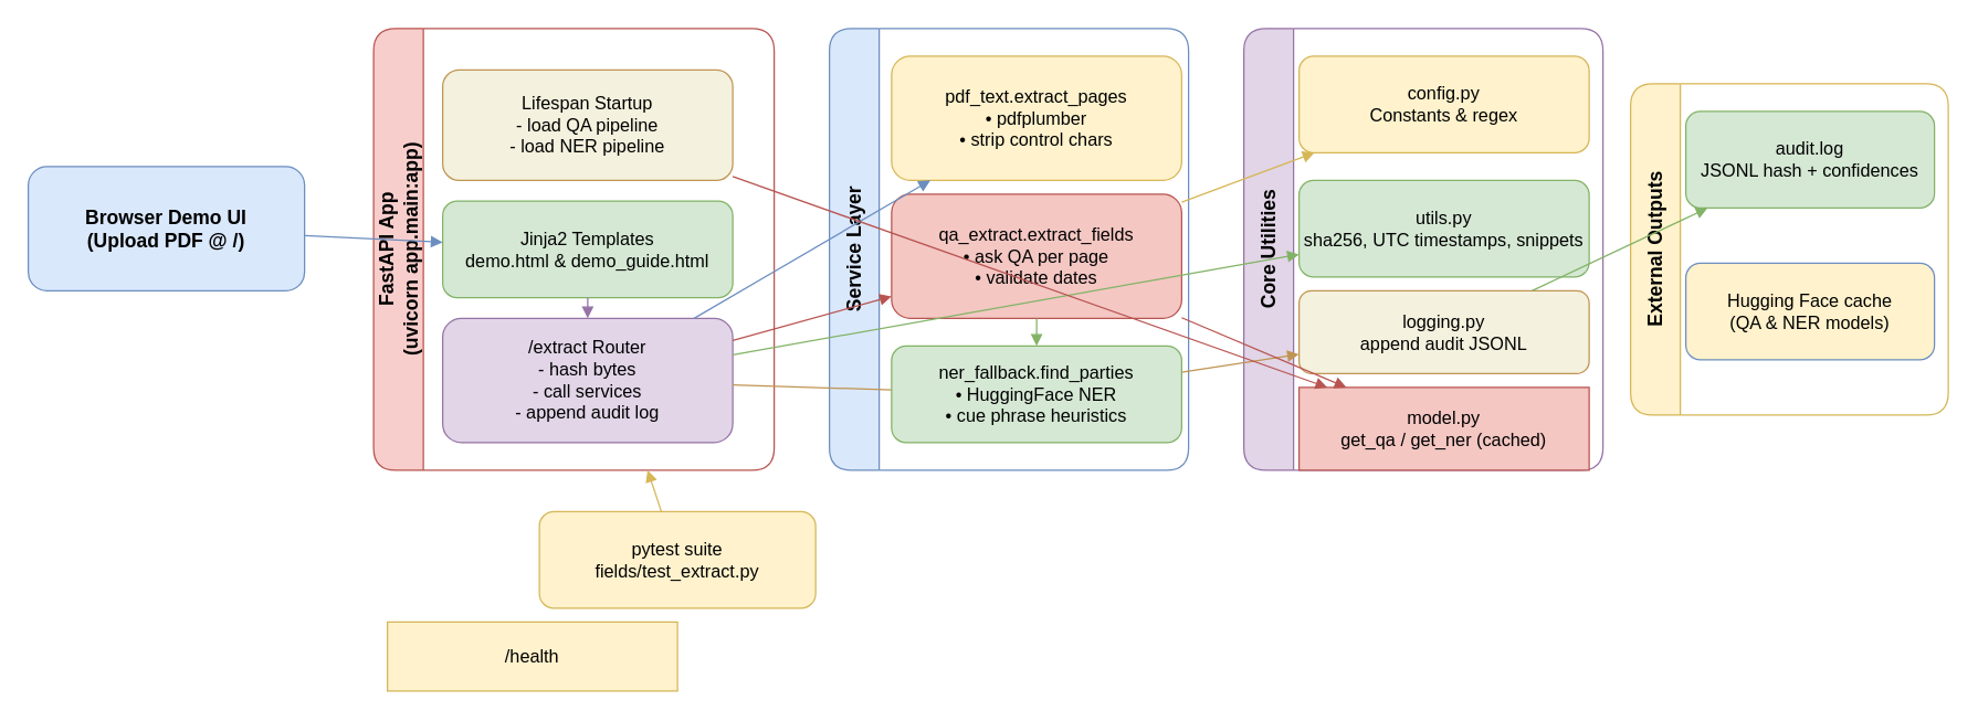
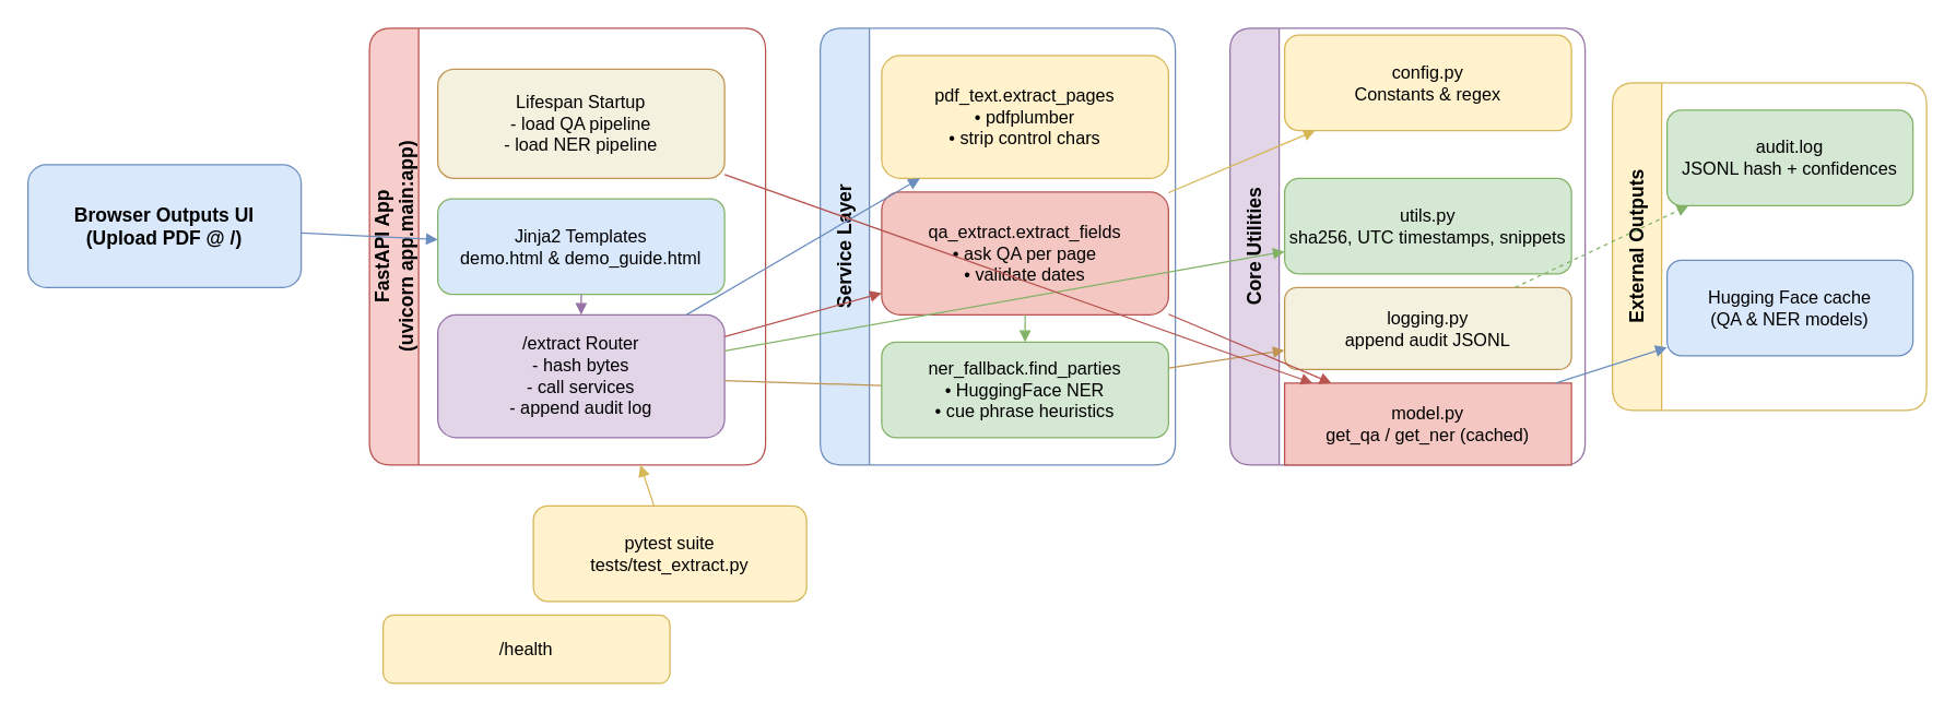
  <mxCell id="0" />
  <mxCell id="1" parent="0" />
- <mxCell id="2" value="Browser Demo UI&#10;(Upload PDF @ /)" style="rounded=1;whiteSpace=wrap;html=1;fillColor=#dae8fc;strokeColor=#6c8ebf;fontSize=14;fontStyle=1" parent="1" vertex="1"><mxGeometry x="20" y="120" width="200" height="90" as="geometry" /></mxCell>
+ <mxCell id="2" value="Browser Outputs UI&#10;(Upload PDF @ /)" style="rounded=1;whiteSpace=wrap;html=1;fillColor=#dae8fc;strokeColor=#6c8ebf;fontSize=14;fontStyle=1" parent="1" vertex="1"><mxGeometry x="20" y="120" width="200" height="90" as="geometry" /></mxCell>
  <mxCell id="3" value="FastAPI App&#10;(uvicorn app.main:app)" style="swimlane;rounded=1;whiteSpace=wrap;html=1;fillColor=#f8cecc;strokeColor=#b85450;fontSize=14;fontStyle=1;horizontal=0;startSize=36" parent="1" vertex="1"><mxGeometry x="270" y="20" width="290" height="320" as="geometry" /></mxCell>
  <mxCell id="4" value="Lifespan Startup&#10;- load QA pipeline&#10;- load NER pipeline" style="rounded=1;whiteSpace=wrap;html=1;fillColor=#f4f1de;strokeColor=#c09553;fontSize=13" parent="3" vertex="1"><mxGeometry x="50" y="30" width="210" height="80" as="geometry" /></mxCell>
- <mxCell id="5" value="Jinja2 Templates&#10;demo.html &amp; demo_guide.html" style="rounded=1;whiteSpace=wrap;html=1;fillColor=#d5e8d4;strokeColor=#82b366;fontSize=13" parent="3" vertex="1"><mxGeometry x="50" y="125" width="210" height="70" as="geometry" /></mxCell>
+ <mxCell id="5" value="Jinja2 Templates&#10;demo.html &amp; demo_guide.html" style="rounded=1;whiteSpace=wrap;html=1;fillColor=#dae8fc;strokeColor=#82b366;fontSize=13;" parent="3" vertex="1"><mxGeometry x="50" y="125" width="210" height="70" as="geometry" /></mxCell>
  <mxCell id="6" value="/extract Router&#10;- hash bytes&#10;- call services&#10;- append audit log" style="rounded=1;whiteSpace=wrap;html=1;fillColor=#e1d5e7;strokeColor=#9673a6;fontSize=13" parent="3" vertex="1"><mxGeometry x="50" y="210" width="210" height="90" as="geometry" /></mxCell>
  <mxCell id="7" style="orthogonalEdgeStyle;rounded=1;strokeColor=#9673a6;endArrow=block;html=1" parent="3" source="5" target="6" edge="1"><mxGeometry relative="1" as="geometry" /></mxCell>
  <mxCell id="8" value="Service Layer" style="swimlane;rounded=1;whiteSpace=wrap;html=1;fillColor=#dae8fc;strokeColor=#6c8ebf;fontSize=14;fontStyle=1;horizontal=0;startSize=36" parent="1" vertex="1"><mxGeometry x="600" y="20" width="260" height="320" as="geometry" /></mxCell>
  <mxCell id="9" value="pdf_text.extract_pages&#10;• pdfplumber&#10;• strip control chars" style="rounded=1;whiteSpace=wrap;html=1;fillColor=#fff2cc;strokeColor=#d6b656;fontSize=13" parent="8" vertex="1"><mxGeometry x="45" y="20" width="210" height="90" as="geometry" /></mxCell>
  <mxCell id="10" value="qa_extract.extract_fields&#10;• ask QA per page&#10;• validate dates" style="rounded=1;whiteSpace=wrap;html=1;fillColor=#f4c7c3;strokeColor=#b85450;fontSize=13" parent="8" vertex="1"><mxGeometry x="45" y="120" width="210" height="90" as="geometry" /></mxCell>
  <mxCell id="11" value="Core Utilities" style="swimlane;rounded=1;whiteSpace=wrap;html=1;fillColor=#e1d5e7;strokeColor=#9673a6;fontSize=14;fontStyle=1;horizontal=0;startSize=36" parent="1" vertex="1"><mxGeometry x="900" y="20" width="260" height="320" as="geometry" /></mxCell>
- <mxCell id="12" value="config.py&#10;Constants &amp; regex" style="rounded=1;whiteSpace=wrap;html=1;fillColor=#fff2cc;strokeColor=#d6b656;fontSize=13" parent="11" vertex="1"><mxGeometry x="40" y="20" width="210" height="70" as="geometry" /></mxCell>
+ <mxCell id="12" value="config.py&#10;Constants &amp; regex" style="rounded=1;whiteSpace=wrap;html=1;fillColor=#fff2cc;strokeColor=#d6b656;fontSize=13" parent="11" vertex="1"><mxGeometry x="40" y="5" width="210" height="70" as="geometry" /></mxCell>
  <mxCell id="13" value="utils.py&#10;sha256, UTC timestamps, snippets" style="rounded=1;whiteSpace=wrap;html=1;fillColor=#d5e8d4;strokeColor=#82b366;fontSize=13" parent="11" vertex="1"><mxGeometry x="40" y="110" width="210" height="70" as="geometry" /></mxCell>
  <mxCell id="14" value="logging.py&#10;append audit JSONL" style="rounded=1;whiteSpace=wrap;html=1;fillColor=#f4f1de;strokeColor=#c09553;fontSize=13" parent="11" vertex="1"><mxGeometry x="40" y="190" width="210" height="60" as="geometry" /></mxCell>
  <mxCell id="15" value="model.py&#10;get_qa / get_ner (cached)" style="whiteSpace=wrap;html=1;fillColor=#f4c7c3;strokeColor=#b85450;fontSize=13;rounded=0;" parent="11" vertex="1"><mxGeometry x="40" y="260" width="210" height="60" as="geometry" /></mxCell>
  <mxCell id="16" value="External Outputs" style="swimlane;rounded=1;whiteSpace=wrap;html=1;fillColor=#fff2cc;strokeColor=#d6b656;fontSize=14;fontStyle=1;horizontal=0;startSize=36" parent="1" vertex="1"><mxGeometry x="1180" y="60" width="230" height="240" as="geometry" /></mxCell>
  <mxCell id="17" value="audit.log&#10;JSONL hash + confidences" style="rounded=1;whiteSpace=wrap;html=1;fillColor=#d5e8d4;strokeColor=#82b366;fontSize=13" parent="16" vertex="1"><mxGeometry x="40" y="20" width="180" height="70" as="geometry" /></mxCell>
- <mxCell id="18" value="Hugging Face cache&#10;(QA &amp; NER models)" style="rounded=1;whiteSpace=wrap;html=1;fillColor=#fff2cc;strokeColor=#6c8ebf;fontSize=13;" parent="16" vertex="1"><mxGeometry x="40" y="130" width="180" height="70" as="geometry" /></mxCell>
- <mxCell id="19" value="pytest suite&#10;fields/test_extract.py" style="rounded=1;whiteSpace=wrap;html=1;fillColor=#fff2cc;strokeColor=#d6b656;fontSize=13" parent="1" vertex="1"><mxGeometry x="390" y="370" width="200" height="70" as="geometry" /></mxCell>
+ <mxCell id="18" value="Hugging Face cache&#10;(QA &amp; NER models)" style="rounded=1;whiteSpace=wrap;html=1;fillColor=#dae8fc;strokeColor=#6c8ebf;fontSize=13" parent="16" vertex="1"><mxGeometry x="40" y="130" width="180" height="70" as="geometry" /></mxCell>
+ <mxCell id="19" value="pytest suite&#10;tests/test_extract.py" style="rounded=1;whiteSpace=wrap;html=1;fillColor=#fff2cc;strokeColor=#d6b656;fontSize=13" parent="1" vertex="1"><mxGeometry x="390" y="370" width="200" height="70" as="geometry" /></mxCell>
  <mxCell id="20" style="orthogonalEdgeStyle;rounded=1;strokeColor=#6c8ebf;endArrow=block;html=1" parent="1" source="2" target="5" edge="1"><mxGeometry relative="1" as="geometry" /></mxCell>
  <mxCell id="21" style="orthogonalEdgeStyle;rounded=1;strokeColor=#6c8ebf;endArrow=block;html=1" parent="1" source="6" target="9" edge="1"><mxGeometry relative="1" as="geometry" /></mxCell>
  <mxCell id="22" style="orthogonalEdgeStyle;rounded=1;strokeColor=#b85450;endArrow=block;html=1" parent="1" source="6" target="10" edge="1"><mxGeometry relative="1" as="geometry" /></mxCell>
  <mxCell id="23" style="orthogonalEdgeStyle;rounded=1;strokeColor=#82b366;endArrow=block;html=1" parent="1" source="6" target="13" edge="1"><mxGeometry relative="1" as="geometry" /></mxCell>
  <mxCell id="24" style="orthogonalEdgeStyle;rounded=1;strokeColor=#c09553;endArrow=block;html=1;startArrow=none;" parent="1" source="32" target="14" edge="1"><mxGeometry relative="1" as="geometry" /></mxCell>
  <mxCell id="25" style="orthogonalEdgeStyle;rounded=1;strokeColor=#d6b656;endArrow=block;html=1" parent="1" source="10" target="12" edge="1"><mxGeometry relative="1" as="geometry" /></mxCell>
  <mxCell id="26" style="orthogonalEdgeStyle;rounded=1;strokeColor=#b85450;endArrow=block;html=1" parent="1" source="10" target="15" edge="1"><mxGeometry relative="1" as="geometry" /></mxCell>
- <mxCell id="28" style="orthogonalEdgeStyle;rounded=1;strokeColor=#82b366;endArrow=block;html=1" parent="1" source="14" target="17" edge="1"><mxGeometry relative="1" as="geometry" /></mxCell>
+ <mxCell id="27" style="orthogonalEdgeStyle;rounded=1;strokeColor=#6c8ebf;endArrow=block;html=1" parent="1" source="15" target="18" edge="1"><mxGeometry relative="1" as="geometry" /></mxCell>
+ <mxCell id="28" style="orthogonalEdgeStyle;rounded=1;strokeColor=#82b366;endArrow=block;html=1;dashed=1;" parent="1" source="14" target="17" edge="1"><mxGeometry relative="1" as="geometry" /></mxCell>
  <mxCell id="29" style="orthogonalEdgeStyle;rounded=1;strokeColor=#d6b656;endArrow=block;html=1" parent="1" source="19" target="3" edge="1"><mxGeometry relative="1" as="geometry" /></mxCell>
  <mxCell id="30" style="orthogonalEdgeStyle;rounded=1;strokeColor=#b85450;endArrow=block;html=1" parent="1" source="4" target="15" edge="1"><mxGeometry relative="1" as="geometry" /></mxCell>
  <mxCell id="31" value="" style="orthogonalEdgeStyle;rounded=1;strokeColor=#c09553;endArrow=none;html=1" edge="1" parent="1" source="6" target="32"><mxGeometry relative="1" as="geometry"><mxPoint x="530" y="274.125" as="sourcePoint" /><mxPoint x="920" y="270.875" as="targetPoint" /></mxGeometry></mxCell>
  <mxCell id="32" value="ner_fallback.find_parties&#10;• HuggingFace NER&#10;• cue phrase heuristics" style="rounded=1;whiteSpace=wrap;html=1;fillColor=#d5e8d4;strokeColor=#82b366;fontSize=13" parent="1" vertex="1"><mxGeometry x="645" y="250" width="210" height="70" as="geometry" /></mxCell>
  <mxCell id="33" style="orthogonalEdgeStyle;rounded=1;strokeColor=#82b366;endArrow=block;html=1" parent="1" source="10" target="32" edge="1"><mxGeometry relative="1" as="geometry" /></mxCell>
- <mxCell id="34" value="/health" style="whiteSpace=wrap;html=1;fillColor=#fff2cc;strokeColor=#d6b656;fontSize=13;rounded=0;" parent="1" vertex="1"><mxGeometry x="280" y="450" width="210" height="50" as="geometry" /></mxCell>
+ <mxCell id="34" value="/health" style="rounded=1;whiteSpace=wrap;html=1;fillColor=#fff2cc;strokeColor=#d6b656;fontSize=13" parent="1" vertex="1"><mxGeometry x="280" y="450" width="210" height="50" as="geometry" /></mxCell>
